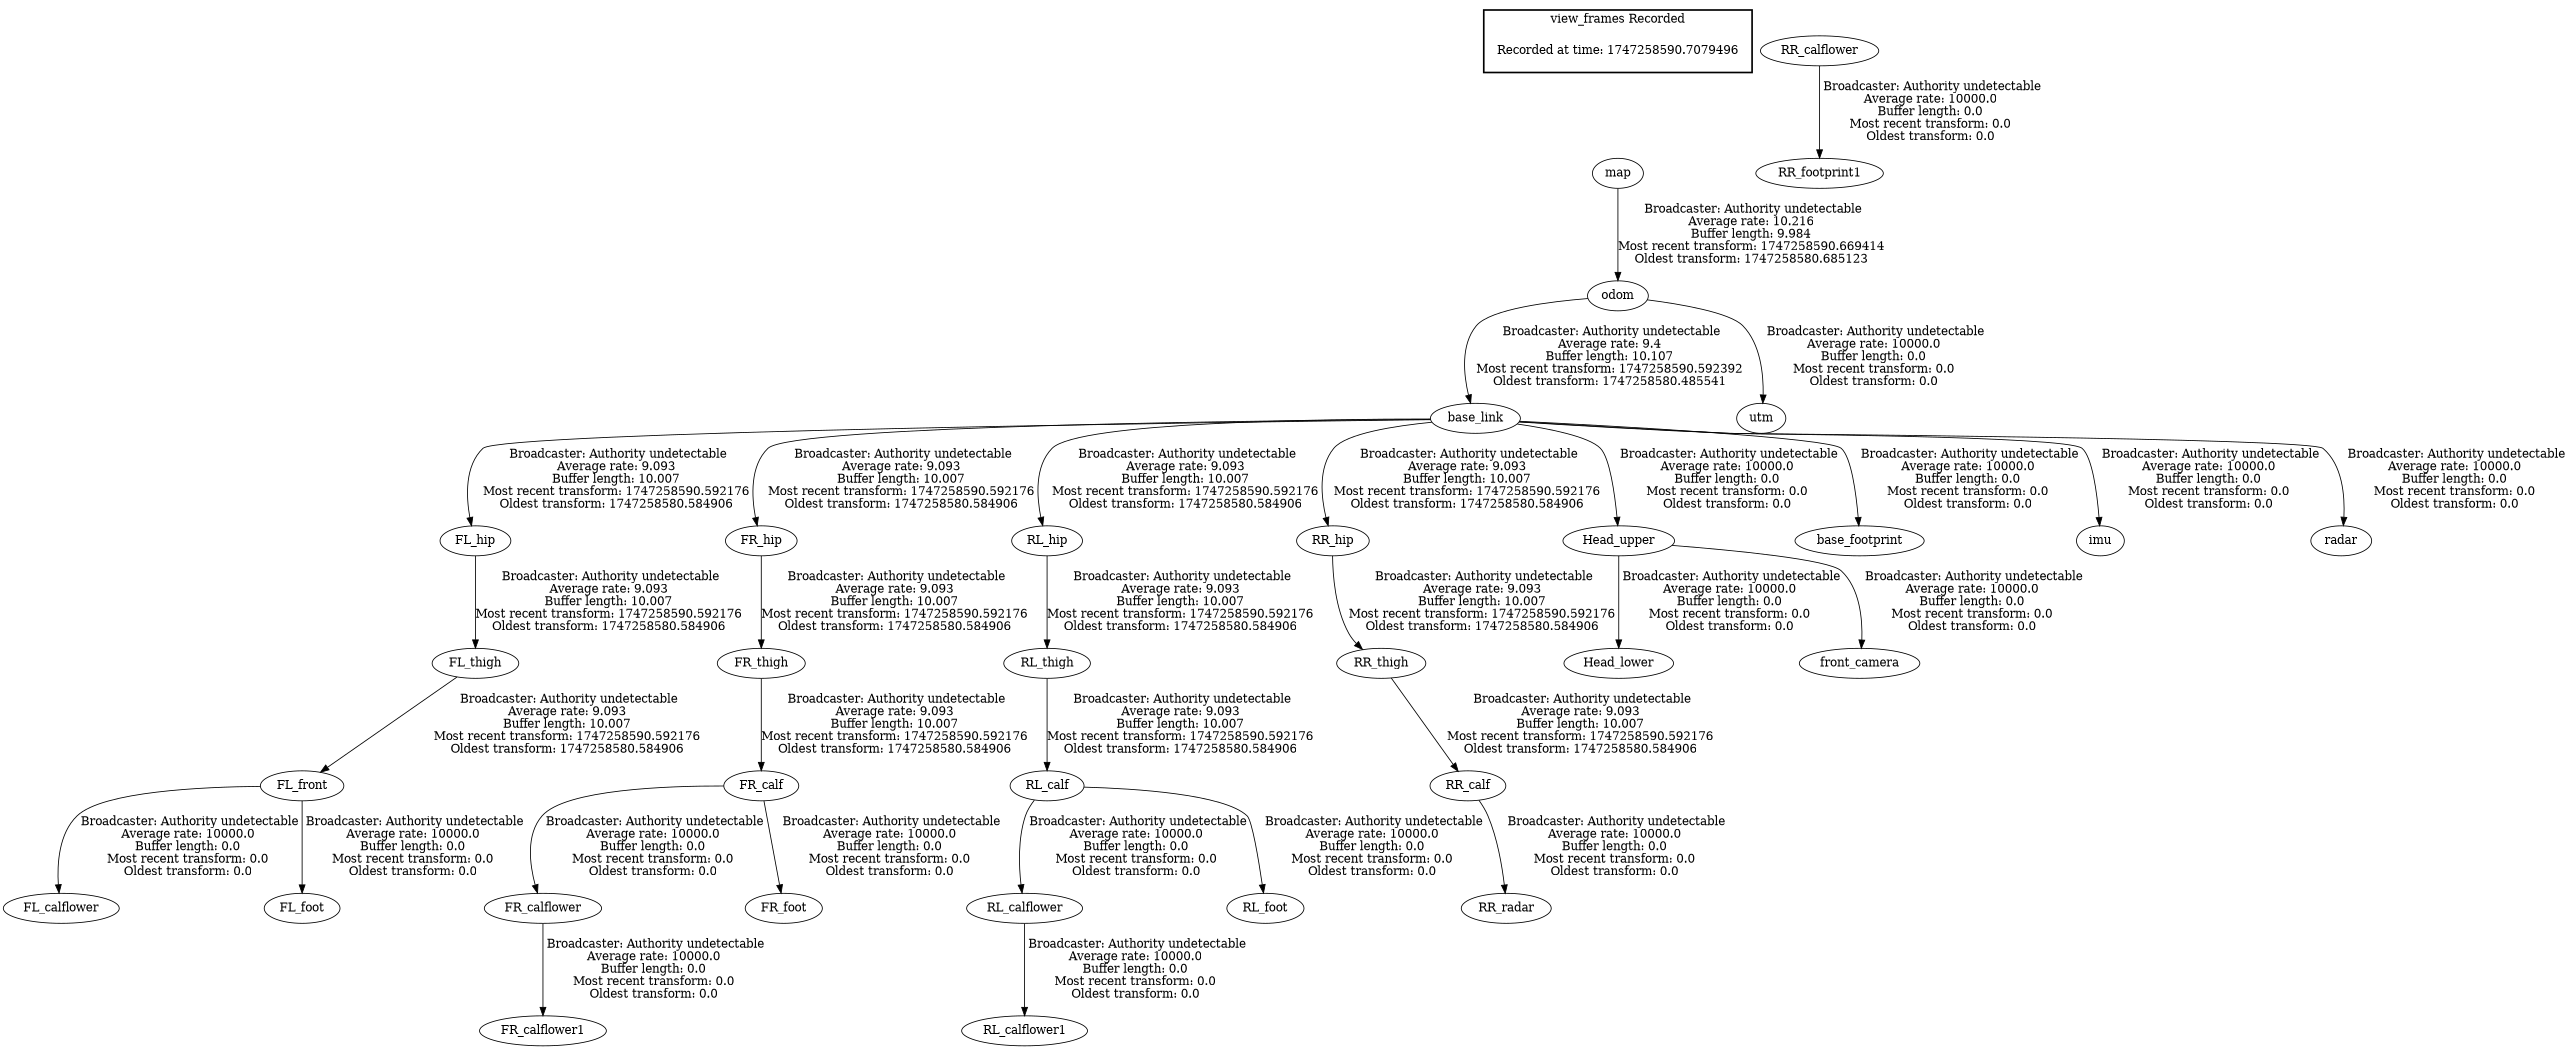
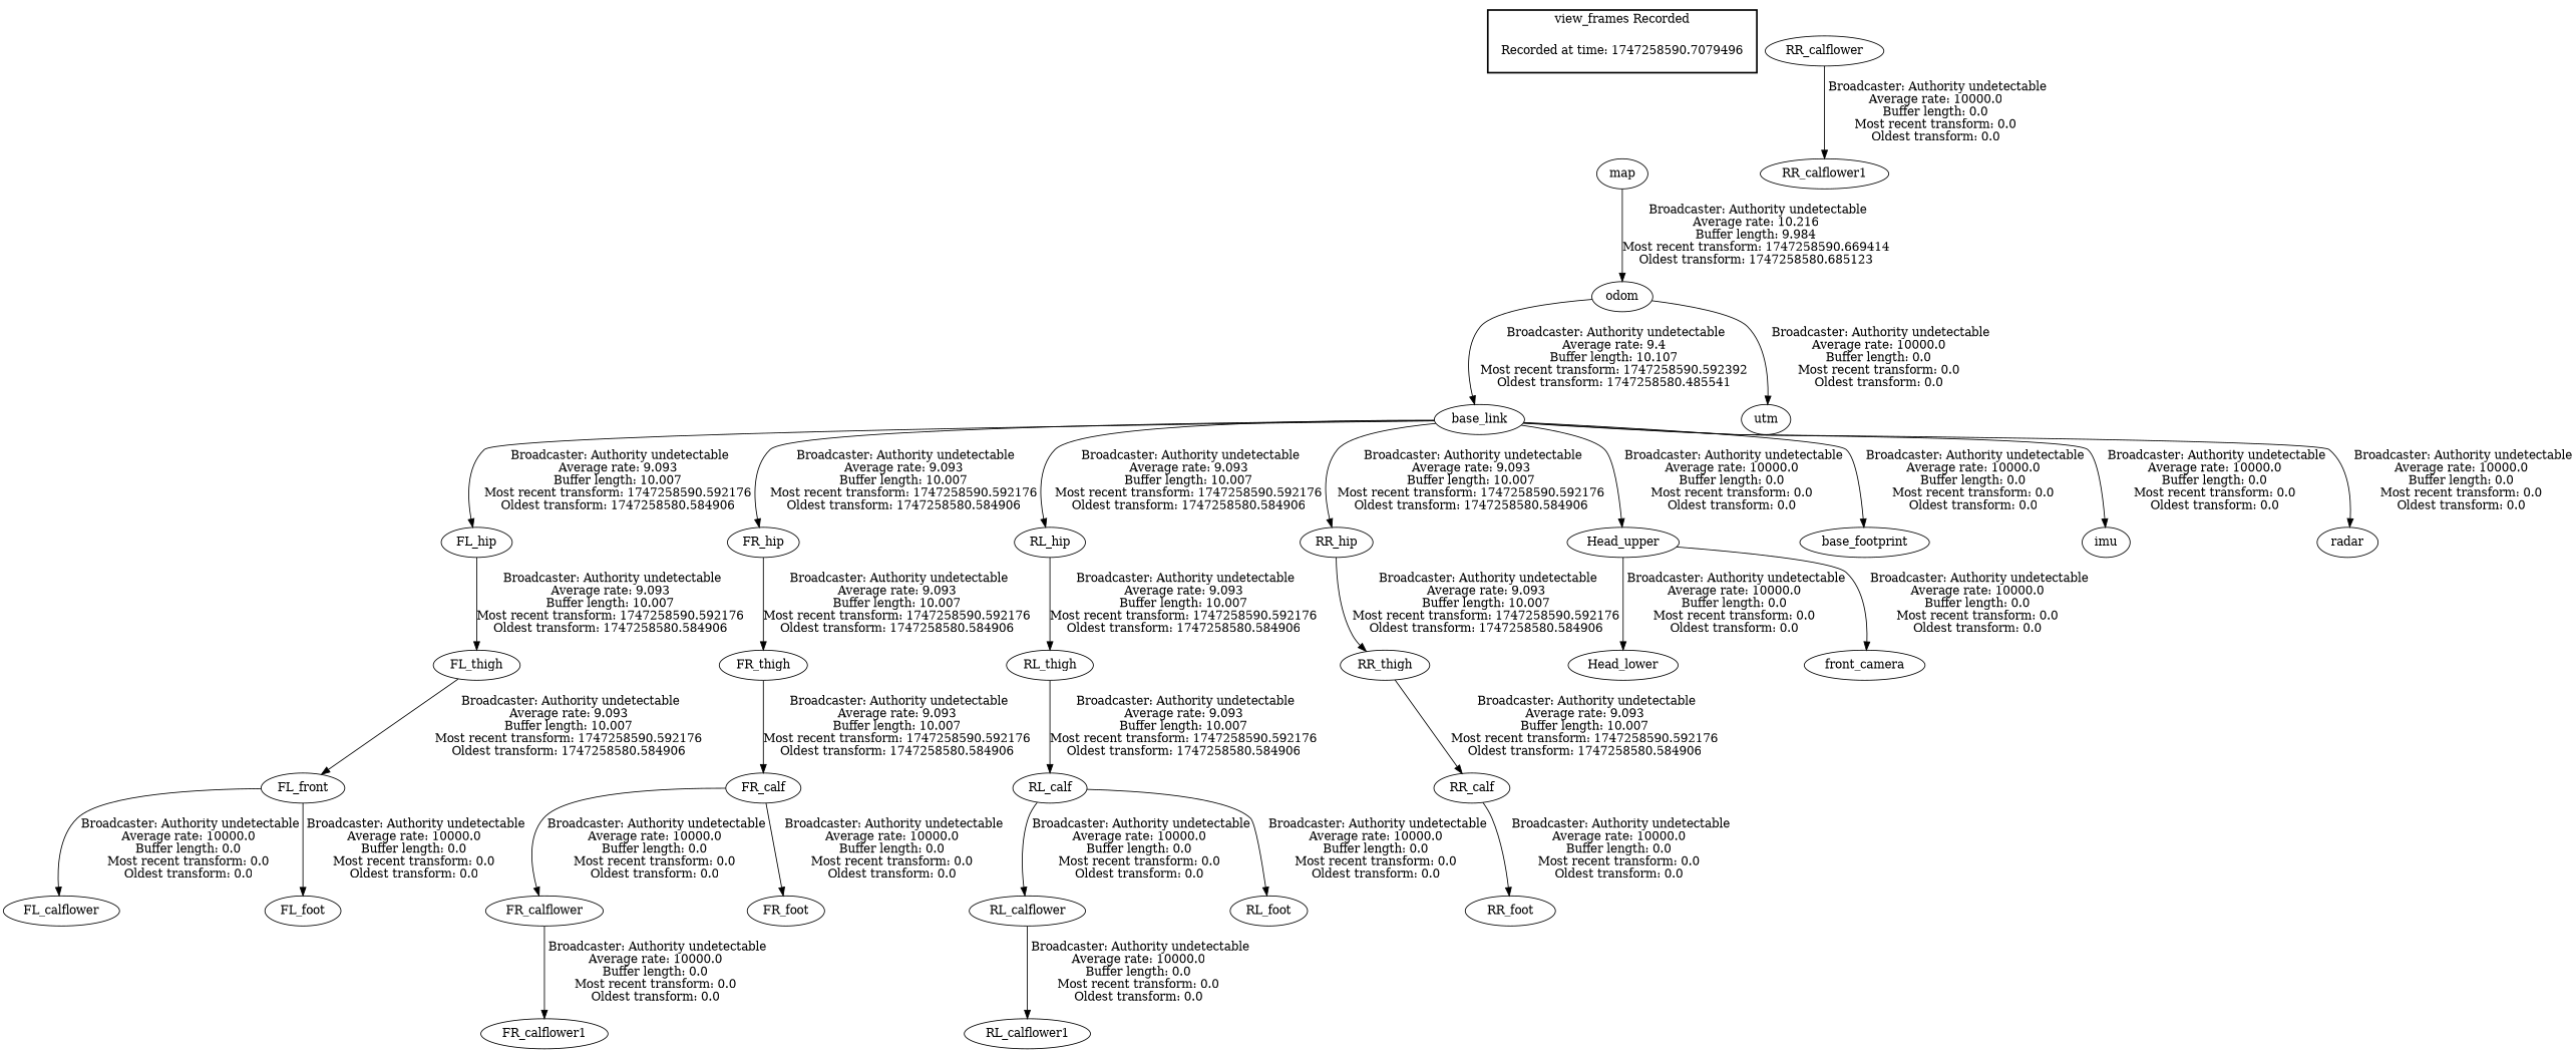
  digraph {
    "Recorded at time: 1747258590.7079496" [shape=plaintext]
    map
    n3 [label=FL_front]
    FL_thigh
    FL_calflower
    FL_foot
    FL_hip
    base_link
    FR_hip
    RL_hip
    RR_hip
    Head_upper
    base_footprint
    imu
    radar
    FR_thigh
    RL_thigh
    RR_thigh
    Head_lower
    front_camera
    odom
    utm
    FR_calf
    FR_calflower
    FR_foot
    FR_calflower1
    RL_calf
    RL_calflower
    RL_foot
    RL_calflower1
    RR_calf
-   RR_foot [label=RR_radar]
+   RR_foot
    RR_calflower
-   RR_calflower1 [label=RR_footprint1]
+   RR_calflower1
    subgraph cluster_1 {
      color=black
      label="view_frames Recorded"
      style=bold
      "Recorded at time: 1747258590.7079496"
    }
    "Recorded at time: 1747258590.7079496" -> map [style=invis]
    map -> odom [label=" Broadcaster: Authority undetectable\nAverage rate: 10.216\nBuffer length: 9.984\nMost recent transform: 1747258590.669414\nOldest transform: 1747258580.685123\n"]
    n3 -> FL_calflower [label=" Broadcaster: Authority undetectable\nAverage rate: 10000.0\nBuffer length: 0.0\nMost recent transform: 0.0\nOldest transform: 0.0\n"]
    n3 -> FL_foot [label=" Broadcaster: Authority undetectable\nAverage rate: 10000.0\nBuffer length: 0.0\nMost recent transform: 0.0\nOldest transform: 0.0\n"]
    FL_thigh -> n3 [label=" Broadcaster: Authority undetectable\nAverage rate: 9.093\nBuffer length: 10.007\nMost recent transform: 1747258590.592176\nOldest transform: 1747258580.584906\n"]
    FL_hip -> FL_thigh [label=" Broadcaster: Authority undetectable\nAverage rate: 9.093\nBuffer length: 10.007\nMost recent transform: 1747258590.592176\nOldest transform: 1747258580.584906\n"]
    base_link -> FL_hip [label=" Broadcaster: Authority undetectable\nAverage rate: 9.093\nBuffer length: 10.007\nMost recent transform: 1747258590.592176\nOldest transform: 1747258580.584906\n"]
    base_link -> FR_hip [label=" Broadcaster: Authority undetectable\nAverage rate: 9.093\nBuffer length: 10.007\nMost recent transform: 1747258590.592176\nOldest transform: 1747258580.584906\n"]
    base_link -> RL_hip [label=" Broadcaster: Authority undetectable\nAverage rate: 9.093\nBuffer length: 10.007\nMost recent transform: 1747258590.592176\nOldest transform: 1747258580.584906\n"]
    base_link -> RR_hip [label=" Broadcaster: Authority undetectable\nAverage rate: 9.093\nBuffer length: 10.007\nMost recent transform: 1747258590.592176\nOldest transform: 1747258580.584906\n"]
    base_link -> Head_upper [label=" Broadcaster: Authority undetectable\nAverage rate: 10000.0\nBuffer length: 0.0\nMost recent transform: 0.0\nOldest transform: 0.0\n"]
    base_link -> base_footprint [label=" Broadcaster: Authority undetectable\nAverage rate: 10000.0\nBuffer length: 0.0\nMost recent transform: 0.0\nOldest transform: 0.0\n"]
    base_link -> imu [label=" Broadcaster: Authority undetectable\nAverage rate: 10000.0\nBuffer length: 0.0\nMost recent transform: 0.0\nOldest transform: 0.0\n"]
    base_link -> radar [label=" Broadcaster: Authority undetectable\nAverage rate: 10000.0\nBuffer length: 0.0\nMost recent transform: 0.0\nOldest transform: 0.0\n"]
    FR_hip -> FR_thigh [label=" Broadcaster: Authority undetectable\nAverage rate: 9.093\nBuffer length: 10.007\nMost recent transform: 1747258590.592176\nOldest transform: 1747258580.584906\n"]
    RL_hip -> RL_thigh [label=" Broadcaster: Authority undetectable\nAverage rate: 9.093\nBuffer length: 10.007\nMost recent transform: 1747258590.592176\nOldest transform: 1747258580.584906\n"]
    RR_hip -> RR_thigh [label=" Broadcaster: Authority undetectable\nAverage rate: 9.093\nBuffer length: 10.007\nMost recent transform: 1747258590.592176\nOldest transform: 1747258580.584906\n"]
    Head_upper -> Head_lower [label=" Broadcaster: Authority undetectable\nAverage rate: 10000.0\nBuffer length: 0.0\nMost recent transform: 0.0\nOldest transform: 0.0\n"]
    Head_upper -> front_camera [label=" Broadcaster: Authority undetectable\nAverage rate: 10000.0\nBuffer length: 0.0\nMost recent transform: 0.0\nOldest transform: 0.0\n"]
    FR_thigh -> FR_calf [label=" Broadcaster: Authority undetectable\nAverage rate: 9.093\nBuffer length: 10.007\nMost recent transform: 1747258590.592176\nOldest transform: 1747258580.584906\n"]
    RL_thigh -> RL_calf [label=" Broadcaster: Authority undetectable\nAverage rate: 9.093\nBuffer length: 10.007\nMost recent transform: 1747258590.592176\nOldest transform: 1747258580.584906\n"]
    RR_thigh -> RR_calf [label=" Broadcaster: Authority undetectable\nAverage rate: 9.093\nBuffer length: 10.007\nMost recent transform: 1747258590.592176\nOldest transform: 1747258580.584906\n"]
    odom -> base_link [label=" Broadcaster: Authority undetectable\nAverage rate: 9.4\nBuffer length: 10.107\nMost recent transform: 1747258590.592392\nOldest transform: 1747258580.485541\n"]
    odom -> utm [label=" Broadcaster: Authority undetectable\nAverage rate: 10000.0\nBuffer length: 0.0\nMost recent transform: 0.0\nOldest transform: 0.0\n"]
    FR_calf -> FR_calflower [label=" Broadcaster: Authority undetectable\nAverage rate: 10000.0\nBuffer length: 0.0\nMost recent transform: 0.0\nOldest transform: 0.0\n"]
    FR_calf -> FR_foot [label=" Broadcaster: Authority undetectable\nAverage rate: 10000.0\nBuffer length: 0.0\nMost recent transform: 0.0\nOldest transform: 0.0\n"]
    FR_calflower -> FR_calflower1 [label=" Broadcaster: Authority undetectable\nAverage rate: 10000.0\nBuffer length: 0.0\nMost recent transform: 0.0\nOldest transform: 0.0\n"]
    RL_calf -> RL_calflower [label=" Broadcaster: Authority undetectable\nAverage rate: 10000.0\nBuffer length: 0.0\nMost recent transform: 0.0\nOldest transform: 0.0\n"]
    RL_calf -> RL_foot [label=" Broadcaster: Authority undetectable\nAverage rate: 10000.0\nBuffer length: 0.0\nMost recent transform: 0.0\nOldest transform: 0.0\n"]
    RL_calflower -> RL_calflower1 [label=" Broadcaster: Authority undetectable\nAverage rate: 10000.0\nBuffer length: 0.0\nMost recent transform: 0.0\nOldest transform: 0.0\n"]
    RR_calf -> RR_foot [label=" Broadcaster: Authority undetectable\nAverage rate: 10000.0\nBuffer length: 0.0\nMost recent transform: 0.0\nOldest transform: 0.0\n"]
    RR_calflower -> RR_calflower1 [label=" Broadcaster: Authority undetectable\nAverage rate: 10000.0\nBuffer length: 0.0\nMost recent transform: 0.0\nOldest transform: 0.0\n"]
  }
